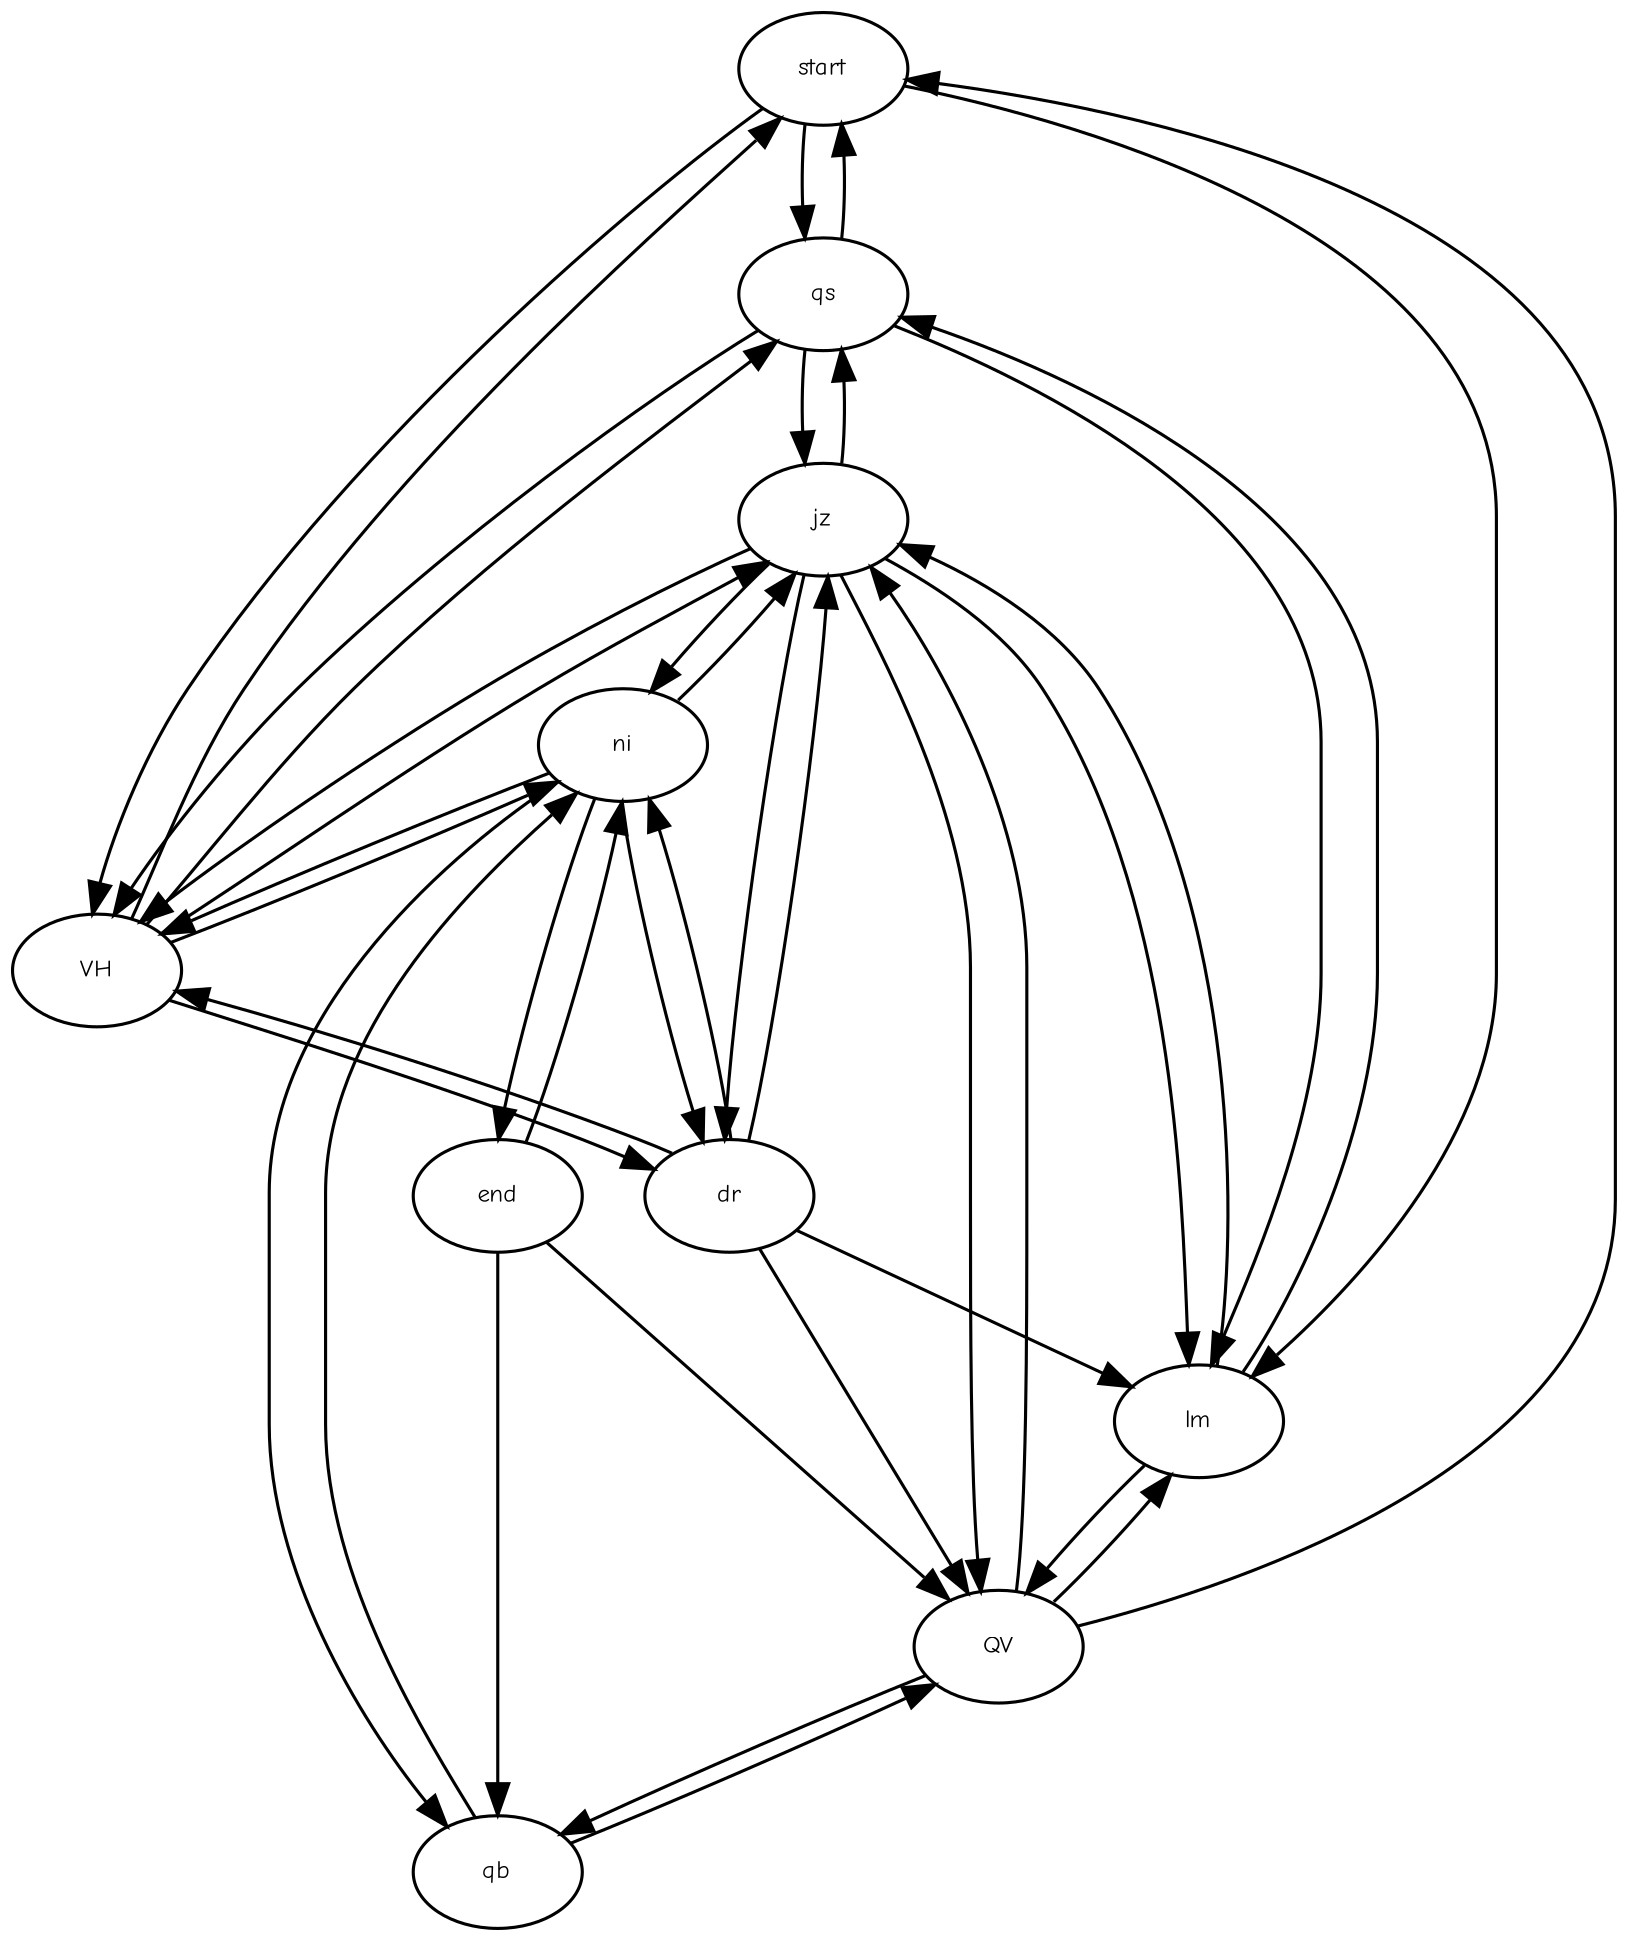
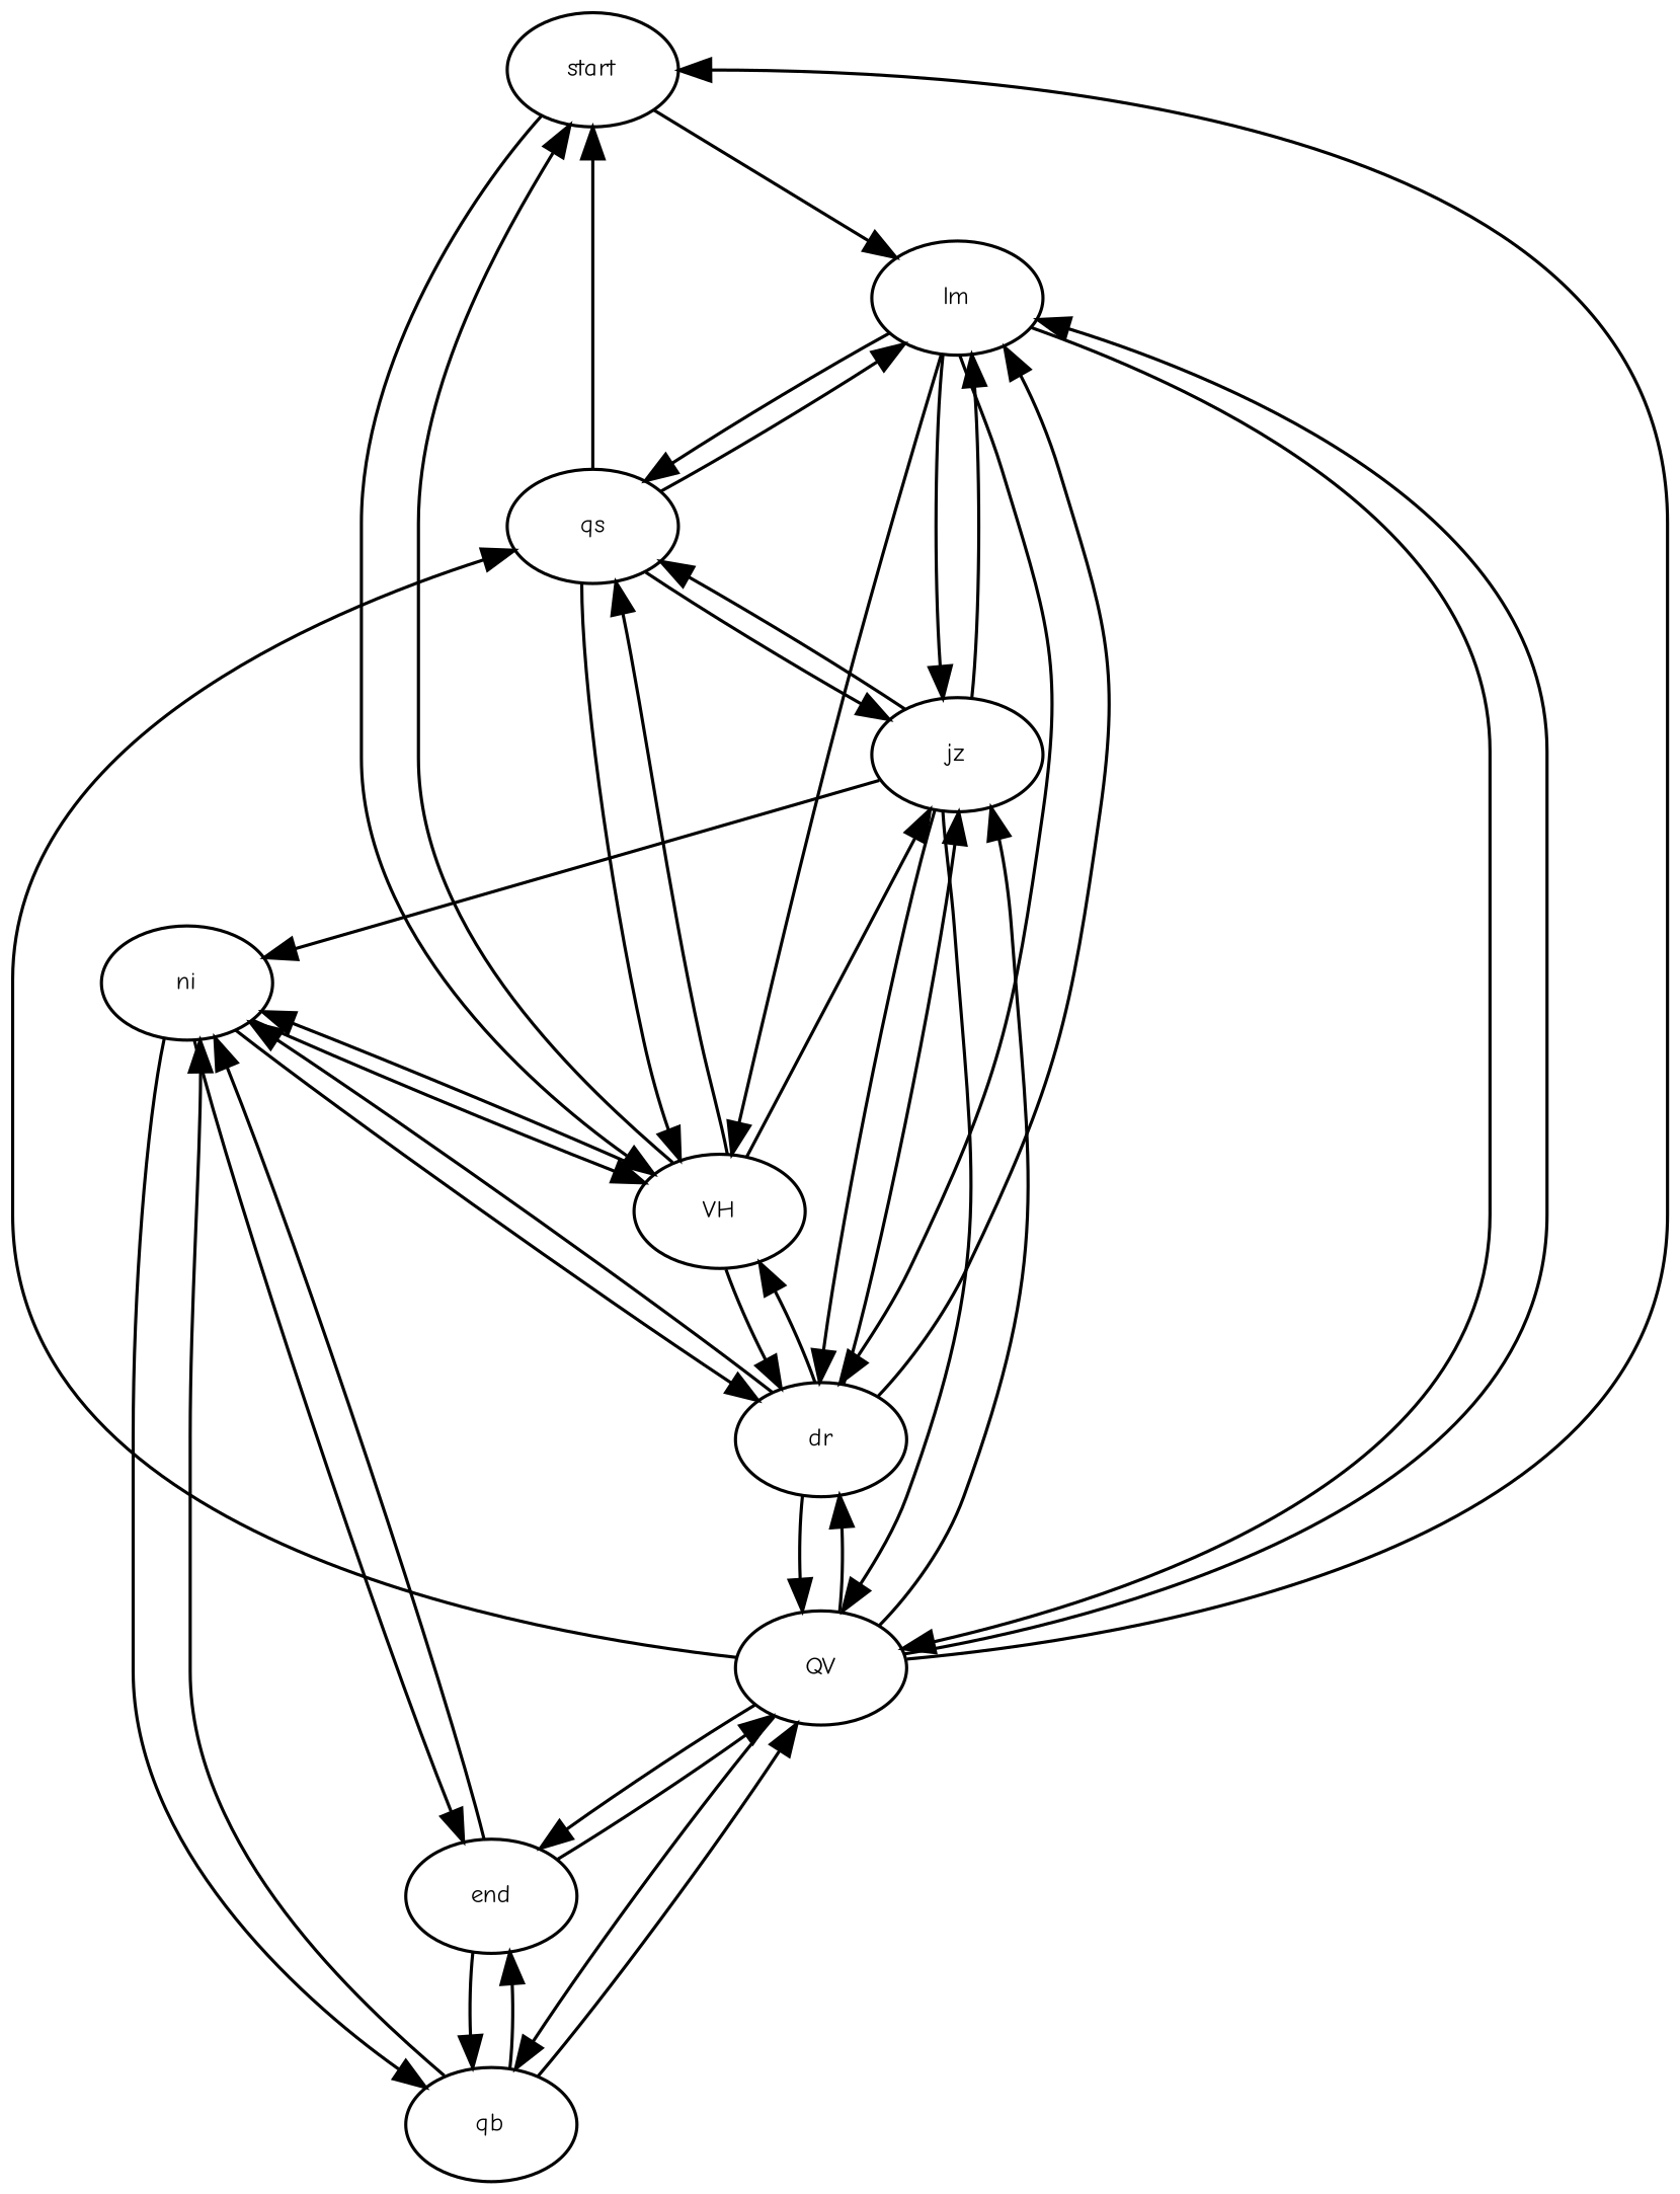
  digraph {
    fontname="Comic Neue"
    node [fontname="Comic Neue" fontsize=8]
    edge [fontname="Comic Neue" fontsize=8]
    n1 [label=start]
    n2 [label=qs]
    n3 [label=lm]
    n4 [label=VH]
    n5 [label=jz]
    n6 [label=QV]
    n7 [label=dr]
    n8 [label=ni]
    n9 [label=qb]
    n10 [label=end]
-   n1 -> n2
+   n6 -> n2
    n1 -> n3
    n1 -> n4
    n2 -> n1
    n2 -> n3
    n2 -> n4
    n2 -> n5
    n3 -> n2
    n3 -> n5
    n3 -> n6
+   n3 -> n7
    n4 -> n1
    n4 -> n2
    n4 -> n5
    n4 -> n7
    n4 -> n8
    n5 -> n2
    n5 -> n3
-   n5 -> n4
+   n3 -> n4
    n5 -> n6
    n5 -> n7
    n5 -> n8
    n6 -> n1
    n6 -> n3
    n6 -> n5
+   n6 -> n7
    n6 -> n9
+   n6 -> n10
    n7 -> n3
    n7 -> n4
    n7 -> n5
    n7 -> n6
    n7 -> n8
    n8 -> n4
-   n8 -> n5
    n8 -> n7
    n8 -> n9
    n8 -> n10
    n9 -> n6
    n9 -> n8
+   n9 -> n10
    n10 -> n6
    n10 -> n8
    n10 -> n9
  }
